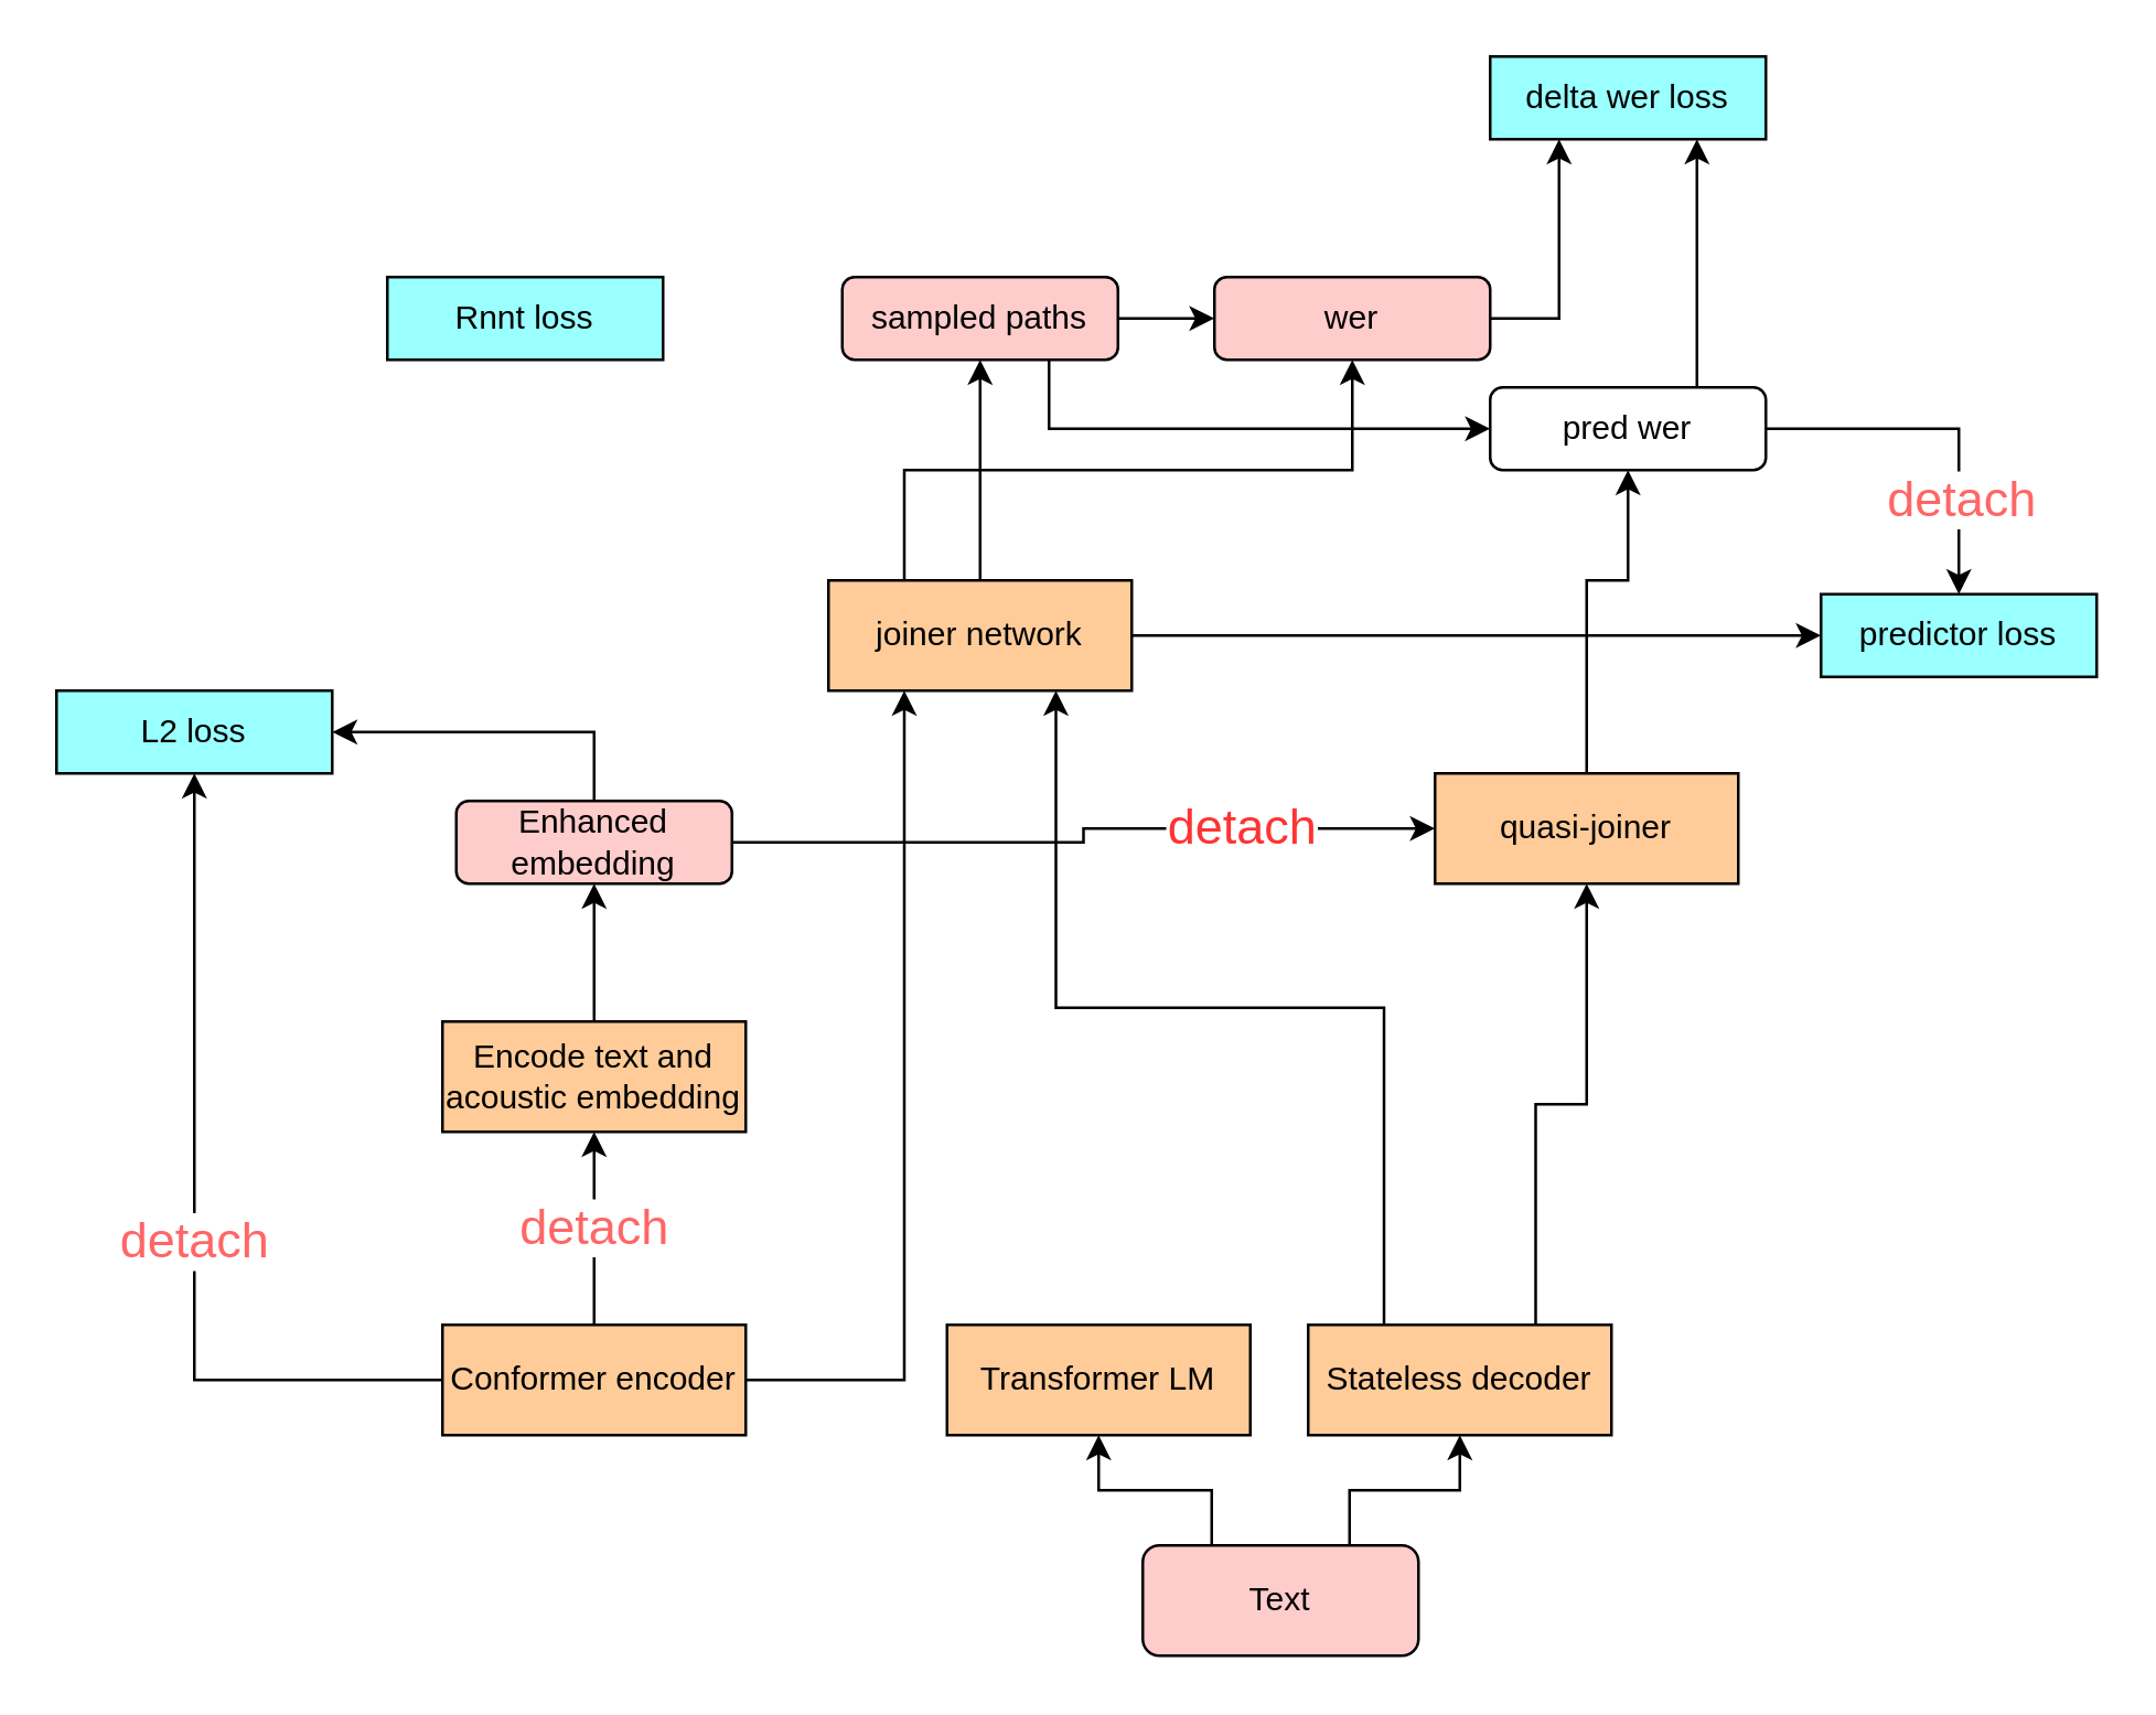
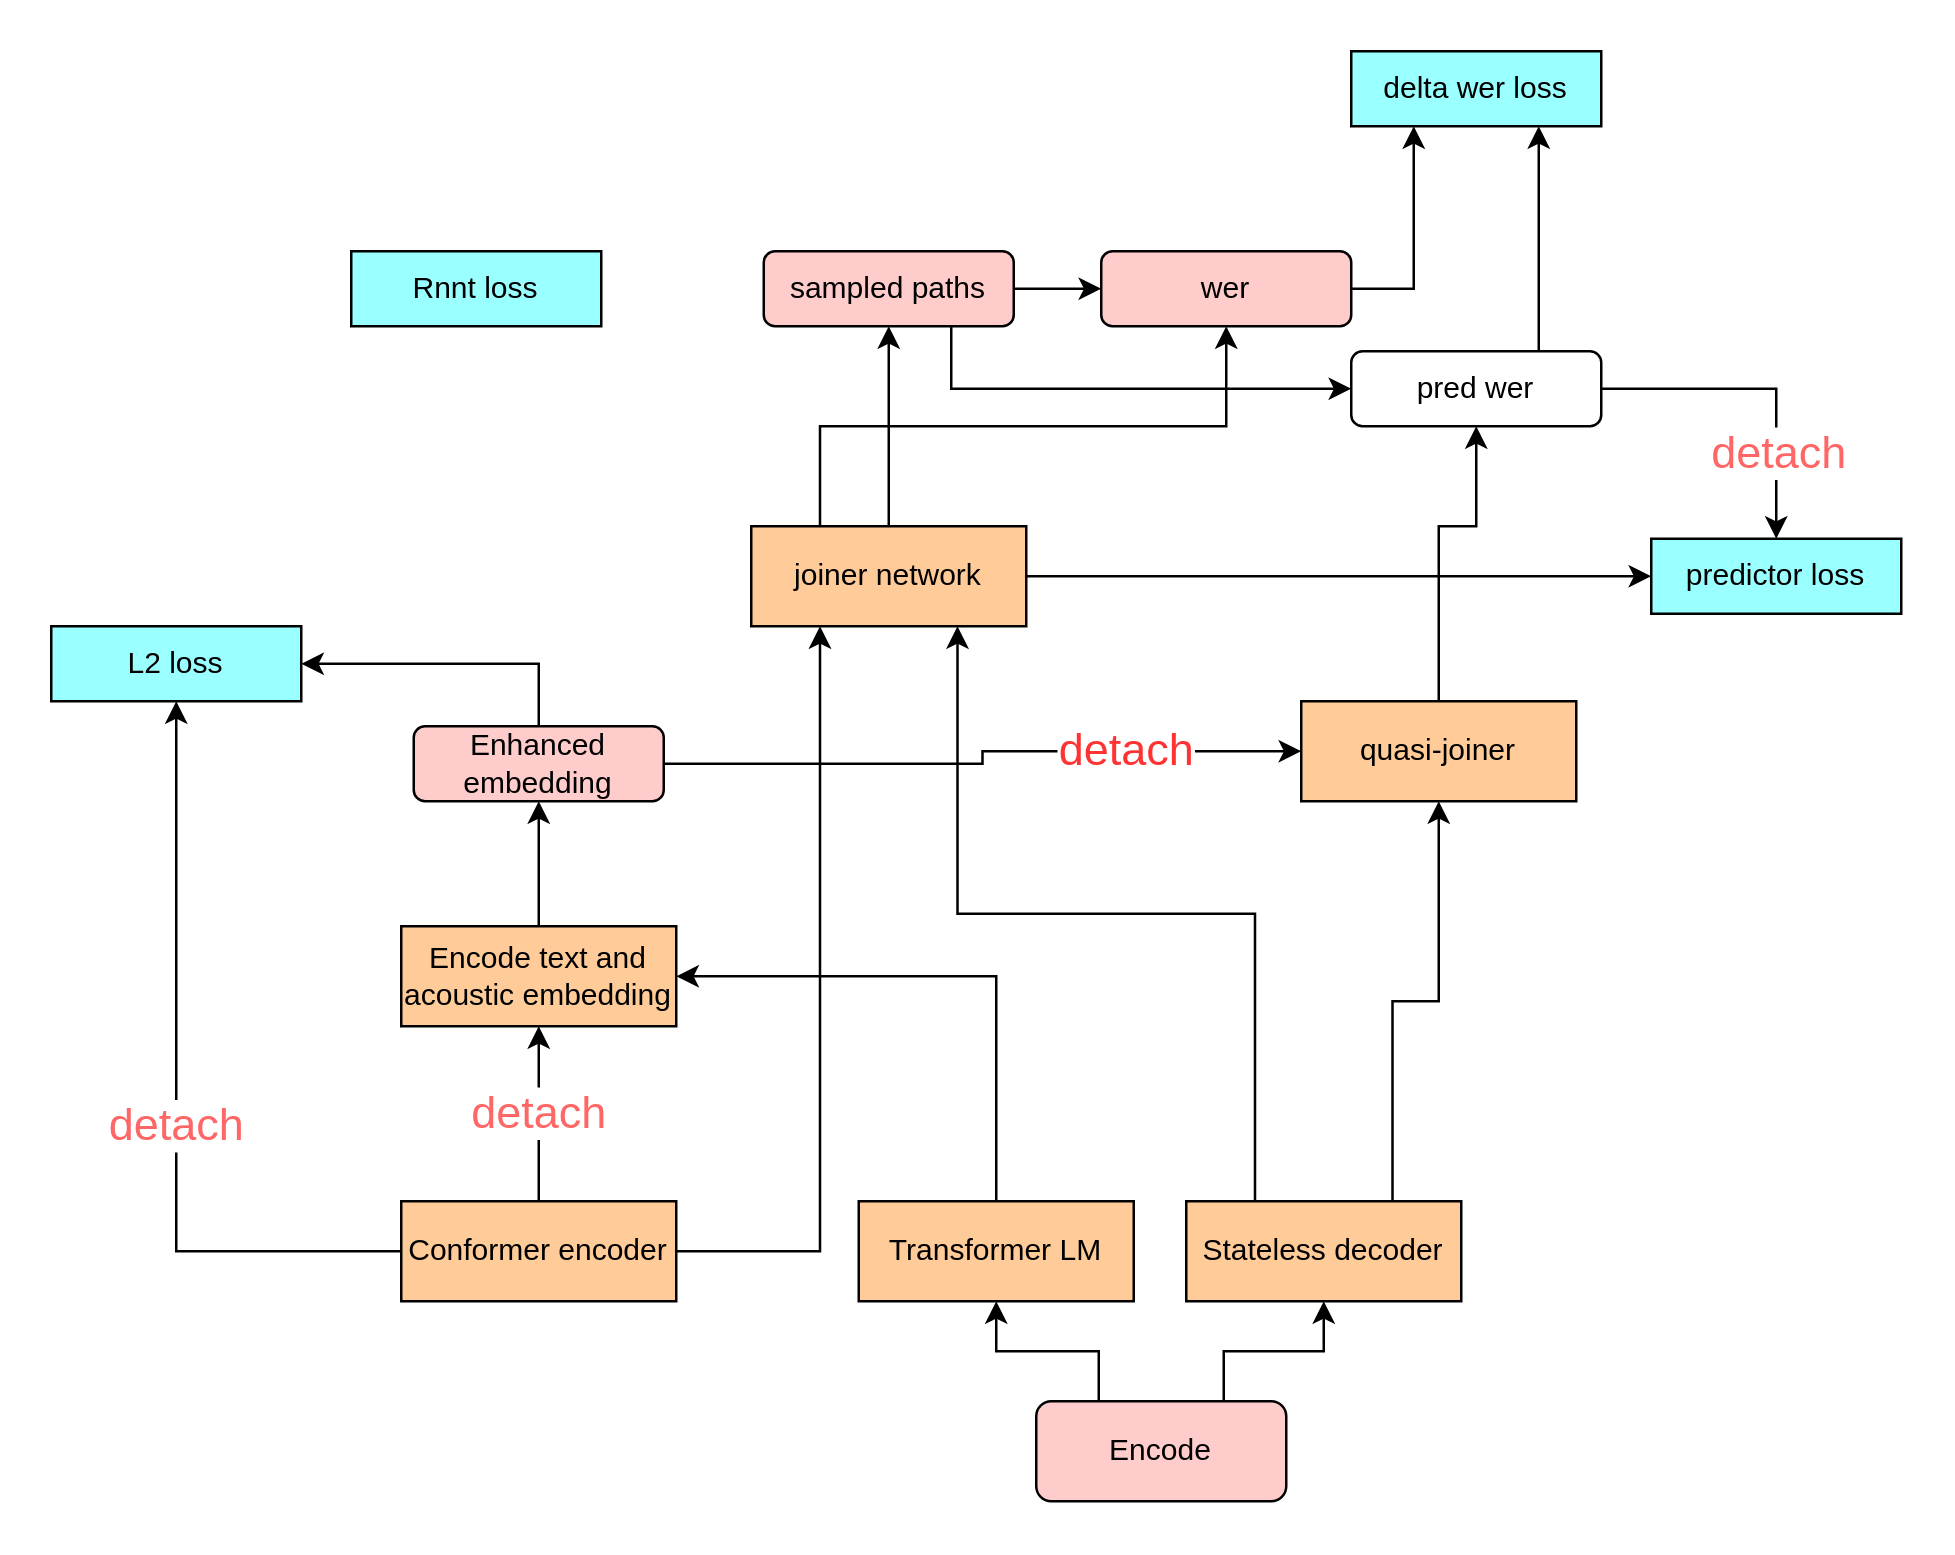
  <mxCell id="0" />
  <mxCell id="1" parent="0" />
  <mxCell id="2" value="&lt;font color=&quot;#ff6666&quot; style=&quot;font-size: 18px;&quot;&gt;detach&lt;/font&gt;" style="edgeStyle=orthogonalEdgeStyle;rounded=0;orthogonalLoop=1;jettySize=auto;html=1;exitX=0.5;exitY=0;exitDx=0;exitDy=0;entryX=0.5;entryY=1;entryDx=0;entryDy=0;" parent="1" source="6" target="16" edge="1"><mxGeometry relative="1" as="geometry" /></mxCell>
  <mxCell id="3" style="edgeStyle=orthogonalEdgeStyle;rounded=0;orthogonalLoop=1;jettySize=auto;html=1;exitX=0;exitY=0.5;exitDx=0;exitDy=0;entryX=0.5;entryY=1;entryDx=0;entryDy=0;" parent="1" source="6" target="20" edge="1"><mxGeometry relative="1" as="geometry" /></mxCell>
  <mxCell id="4" value="&lt;font color=&quot;#ff6666&quot; style=&quot;font-size: 18px;&quot;&gt;detach&lt;/font&gt;" style="edgeLabel;html=1;align=center;verticalAlign=middle;resizable=0;points=[];" parent="3" vertex="1" connectable="0"><mxGeometry x="-0.091" y="1" relative="1" as="geometry"><mxPoint as="offset" /></mxGeometry></mxCell>
  <mxCell id="5" style="edgeStyle=orthogonalEdgeStyle;rounded=0;orthogonalLoop=1;jettySize=auto;html=1;exitX=1;exitY=0.5;exitDx=0;exitDy=0;entryX=0.25;entryY=1;entryDx=0;entryDy=0;" parent="1" source="6" target="24" edge="1"><mxGeometry relative="1" as="geometry" /></mxCell>
  <mxCell id="6" value="Conformer encoder" style="rounded=0;whiteSpace=wrap;html=1;fillColor=#FFCC99;" parent="1" vertex="1"><mxGeometry x="160" y="480" width="110" height="40" as="geometry" /></mxCell>
+ <mxCell id="7" style="edgeStyle=orthogonalEdgeStyle;rounded=0;orthogonalLoop=1;jettySize=auto;html=1;exitX=0.5;exitY=0;exitDx=0;exitDy=0;entryX=1;entryY=0.5;entryDx=0;entryDy=0;" parent="1" source="8" target="16" edge="1"><mxGeometry relative="1" as="geometry" /></mxCell>
  <mxCell id="8" value="Transformer LM" style="rounded=0;whiteSpace=wrap;html=1;fillColor=#FFCC99;" parent="1" vertex="1"><mxGeometry x="343" y="480" width="110" height="40" as="geometry" /></mxCell>
  <mxCell id="9" style="edgeStyle=orthogonalEdgeStyle;rounded=0;orthogonalLoop=1;jettySize=auto;html=1;exitX=0.25;exitY=0;exitDx=0;exitDy=0;entryX=0.75;entryY=1;entryDx=0;entryDy=0;" parent="1" source="11" target="24" edge="1"><mxGeometry relative="1" as="geometry" /></mxCell>
  <mxCell id="10" style="edgeStyle=orthogonalEdgeStyle;rounded=0;orthogonalLoop=1;jettySize=auto;html=1;exitX=0.75;exitY=0;exitDx=0;exitDy=0;entryX=0.5;entryY=1;entryDx=0;entryDy=0;" parent="1" source="11" target="36" edge="1"><mxGeometry relative="1" as="geometry" /></mxCell>
  <mxCell id="11" value="Stateless decoder" style="rounded=0;whiteSpace=wrap;html=1;fillColor=#FFCC99;" parent="1" vertex="1"><mxGeometry x="474" y="480" width="110" height="40" as="geometry" /></mxCell>
  <mxCell id="12" style="edgeStyle=orthogonalEdgeStyle;rounded=0;orthogonalLoop=1;jettySize=auto;html=1;exitX=0.75;exitY=0;exitDx=0;exitDy=0;entryX=0.5;entryY=1;entryDx=0;entryDy=0;" parent="1" source="14" target="11" edge="1"><mxGeometry relative="1" as="geometry" /></mxCell>
  <mxCell id="13" style="edgeStyle=orthogonalEdgeStyle;rounded=0;orthogonalLoop=1;jettySize=auto;html=1;exitX=0.25;exitY=0;exitDx=0;exitDy=0;entryX=0.5;entryY=1;entryDx=0;entryDy=0;" parent="1" source="14" target="8" edge="1"><mxGeometry relative="1" as="geometry" /></mxCell>
- <mxCell id="14" value="Text" style="rounded=1;whiteSpace=wrap;html=1;fillColor=#FFCCCC;" parent="1" vertex="1"><mxGeometry x="414" y="560" width="100" height="40" as="geometry" /></mxCell>
+ <mxCell id="14" value="Encode" style="rounded=1;whiteSpace=wrap;html=1;fillColor=#FFCCCC;" parent="1" vertex="1"><mxGeometry x="414" y="560" width="100" height="40" as="geometry" /></mxCell>
  <mxCell id="15" style="edgeStyle=orthogonalEdgeStyle;rounded=0;orthogonalLoop=1;jettySize=auto;html=1;exitX=0.5;exitY=0;exitDx=0;exitDy=0;entryX=0.5;entryY=1;entryDx=0;entryDy=0;" parent="1" source="16" target="19" edge="1"><mxGeometry relative="1" as="geometry" /></mxCell>
  <mxCell id="16" value="Encode text and acoustic embedding" style="rounded=0;whiteSpace=wrap;html=1;fillColor=#FFCC99;" parent="1" vertex="1"><mxGeometry x="160" y="370" width="110" height="40" as="geometry" /></mxCell>
  <mxCell id="17" style="edgeStyle=orthogonalEdgeStyle;rounded=0;orthogonalLoop=1;jettySize=auto;html=1;exitX=0.5;exitY=0;exitDx=0;exitDy=0;entryX=1;entryY=0.5;entryDx=0;entryDy=0;" parent="1" source="19" target="20" edge="1"><mxGeometry relative="1" as="geometry" /></mxCell>
  <mxCell id="18" value="&lt;font color=&quot;#ff3333&quot; style=&quot;font-size: 18px;&quot;&gt;detach&lt;/font&gt;" style="edgeStyle=orthogonalEdgeStyle;rounded=0;orthogonalLoop=1;jettySize=auto;html=1;exitX=1;exitY=0.5;exitDx=0;exitDy=0;entryX=0;entryY=0.5;entryDx=0;entryDy=0;" parent="1" source="19" target="36" edge="1"><mxGeometry x="0.462" relative="1" as="geometry"><mxPoint as="offset" /></mxGeometry></mxCell>
  <mxCell id="19" value="Enhanced embedding" style="rounded=1;whiteSpace=wrap;html=1;fillColor=#FFCCCC;" parent="1" vertex="1"><mxGeometry x="165" y="290" width="100" height="30" as="geometry" /></mxCell>
  <mxCell id="20" value="L2 loss" style="rounded=0;whiteSpace=wrap;html=1;fillColor=#99FFFF;" parent="1" vertex="1"><mxGeometry x="20" y="250" width="100" height="30" as="geometry" /></mxCell>
  <mxCell id="21" style="edgeStyle=orthogonalEdgeStyle;rounded=0;orthogonalLoop=1;jettySize=auto;html=1;exitX=0.5;exitY=0;exitDx=0;exitDy=0;entryX=0.5;entryY=1;entryDx=0;entryDy=0;" parent="1" source="24" target="27" edge="1"><mxGeometry relative="1" as="geometry" /></mxCell>
  <mxCell id="22" style="edgeStyle=orthogonalEdgeStyle;rounded=0;orthogonalLoop=1;jettySize=auto;html=1;exitX=0.25;exitY=0;exitDx=0;exitDy=0;" parent="1" source="24" target="34" edge="1"><mxGeometry relative="1" as="geometry" /></mxCell>
  <mxCell id="23" style="edgeStyle=orthogonalEdgeStyle;rounded=0;orthogonalLoop=1;jettySize=auto;html=1;exitX=1;exitY=0.5;exitDx=0;exitDy=0;entryX=0;entryY=0.5;entryDx=0;entryDy=0;fontSize=18;fontColor=#FF6666;" parent="1" source="24" target="37" edge="1"><mxGeometry relative="1" as="geometry" /></mxCell>
  <mxCell id="24" value="joiner network" style="rounded=0;whiteSpace=wrap;html=1;fillColor=#FFCC99;" parent="1" vertex="1"><mxGeometry x="300" y="210" width="110" height="40" as="geometry" /></mxCell>
  <mxCell id="25" style="edgeStyle=orthogonalEdgeStyle;rounded=0;orthogonalLoop=1;jettySize=auto;html=1;exitX=0.75;exitY=1;exitDx=0;exitDy=0;entryX=0;entryY=0.5;entryDx=0;entryDy=0;" parent="1" source="27" target="32" edge="1"><mxGeometry relative="1" as="geometry" /></mxCell>
  <mxCell id="26" style="edgeStyle=orthogonalEdgeStyle;rounded=0;orthogonalLoop=1;jettySize=auto;html=1;exitX=1;exitY=0.5;exitDx=0;exitDy=0;entryX=0;entryY=0.5;entryDx=0;entryDy=0;" parent="1" source="27" target="34" edge="1"><mxGeometry relative="1" as="geometry" /></mxCell>
  <mxCell id="27" value="sampled paths" style="rounded=1;whiteSpace=wrap;html=1;fillColor=#FFCCCC;" parent="1" vertex="1"><mxGeometry x="305" y="100" width="100" height="30" as="geometry" /></mxCell>
  <mxCell id="28" value="Rnnt loss" style="rounded=0;whiteSpace=wrap;html=1;fillColor=#99FFFF;" parent="1" vertex="1"><mxGeometry x="140" y="100" width="100" height="30" as="geometry" /></mxCell>
  <mxCell id="29" style="edgeStyle=orthogonalEdgeStyle;rounded=0;orthogonalLoop=1;jettySize=auto;html=1;exitX=0.75;exitY=0;exitDx=0;exitDy=0;entryX=0.75;entryY=1;entryDx=0;entryDy=0;" parent="1" source="32" target="38" edge="1"><mxGeometry relative="1" as="geometry"><mxPoint x="610" y="80" as="targetPoint" /></mxGeometry></mxCell>
  <mxCell id="30" style="edgeStyle=orthogonalEdgeStyle;rounded=0;orthogonalLoop=1;jettySize=auto;html=1;exitX=1;exitY=0.5;exitDx=0;exitDy=0;entryX=0.5;entryY=0;entryDx=0;entryDy=0;fontSize=18;fontColor=#FF6666;" edge="1" parent="1" source="32" target="37"><mxGeometry relative="1" as="geometry" /></mxCell>
  <mxCell id="31" value="detach" style="edgeLabel;html=1;align=center;verticalAlign=middle;resizable=0;points=[];fontSize=18;fontColor=#FF6666;" vertex="1" connectable="0" parent="30"><mxGeometry x="0.145" y="-1" relative="1" as="geometry"><mxPoint x="1" y="21" as="offset" /></mxGeometry></mxCell>
  <mxCell id="32" value="pred wer" style="rounded=1;whiteSpace=wrap;html=1;" parent="1" vertex="1"><mxGeometry x="540" y="140" width="100" height="30" as="geometry" /></mxCell>
  <mxCell id="33" style="edgeStyle=orthogonalEdgeStyle;rounded=0;orthogonalLoop=1;jettySize=auto;html=1;exitX=1;exitY=0.5;exitDx=0;exitDy=0;entryX=0.25;entryY=1;entryDx=0;entryDy=0;" parent="1" source="34" target="38" edge="1"><mxGeometry relative="1" as="geometry"><mxPoint x="560" y="80" as="targetPoint" /></mxGeometry></mxCell>
  <mxCell id="34" value="wer" style="rounded=1;whiteSpace=wrap;html=1;fillColor=#ffcccc;" parent="1" vertex="1"><mxGeometry x="440" y="100" width="100" height="30" as="geometry" /></mxCell>
  <mxCell id="35" style="edgeStyle=orthogonalEdgeStyle;rounded=0;orthogonalLoop=1;jettySize=auto;html=1;exitX=0.5;exitY=0;exitDx=0;exitDy=0;entryX=0.5;entryY=1;entryDx=0;entryDy=0;fontSize=18;fontColor=#FF6666;" edge="1" parent="1" source="36" target="32"><mxGeometry relative="1" as="geometry"><Array as="points"><mxPoint x="575" y="210" /><mxPoint x="590" y="210" /></Array></mxGeometry></mxCell>
  <mxCell id="36" value="quasi-joiner" style="rounded=0;whiteSpace=wrap;html=1;fillColor=#FFCC99;" parent="1" vertex="1"><mxGeometry x="520" y="280" width="110" height="40" as="geometry" /></mxCell>
  <mxCell id="37" value="predictor loss" style="rounded=0;whiteSpace=wrap;html=1;fillColor=#99FFFF;" parent="1" vertex="1"><mxGeometry x="660" y="215" width="100" height="30" as="geometry" /></mxCell>
  <mxCell id="38" value="delta wer loss" style="rounded=0;whiteSpace=wrap;html=1;fillColor=#99FFFF;" parent="1" vertex="1"><mxGeometry x="540" y="20" width="100" height="30" as="geometry" /></mxCell>
